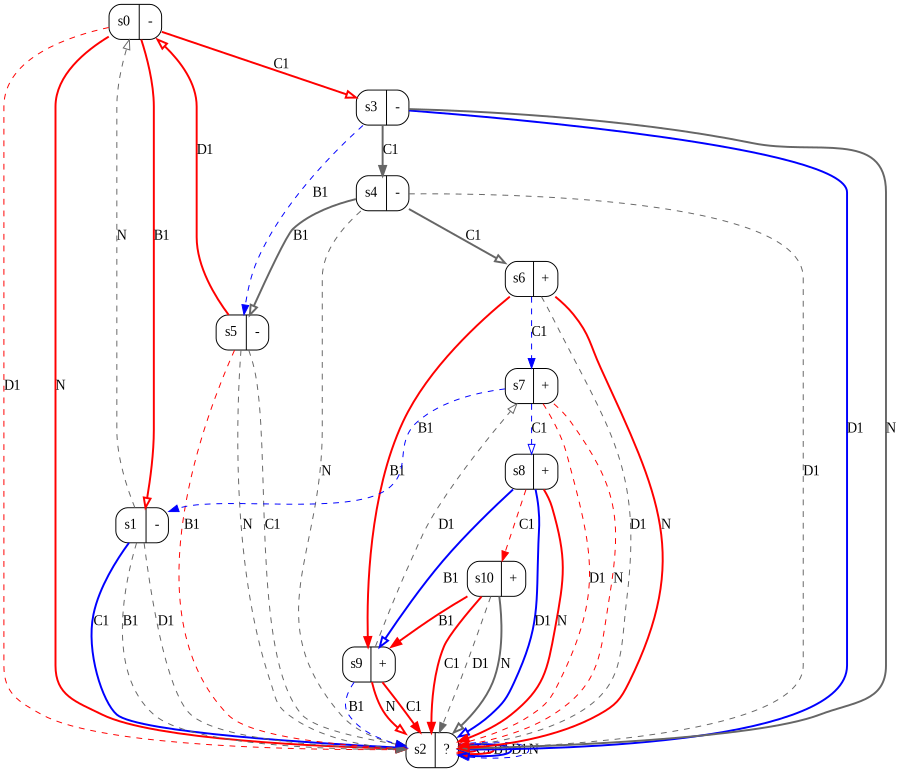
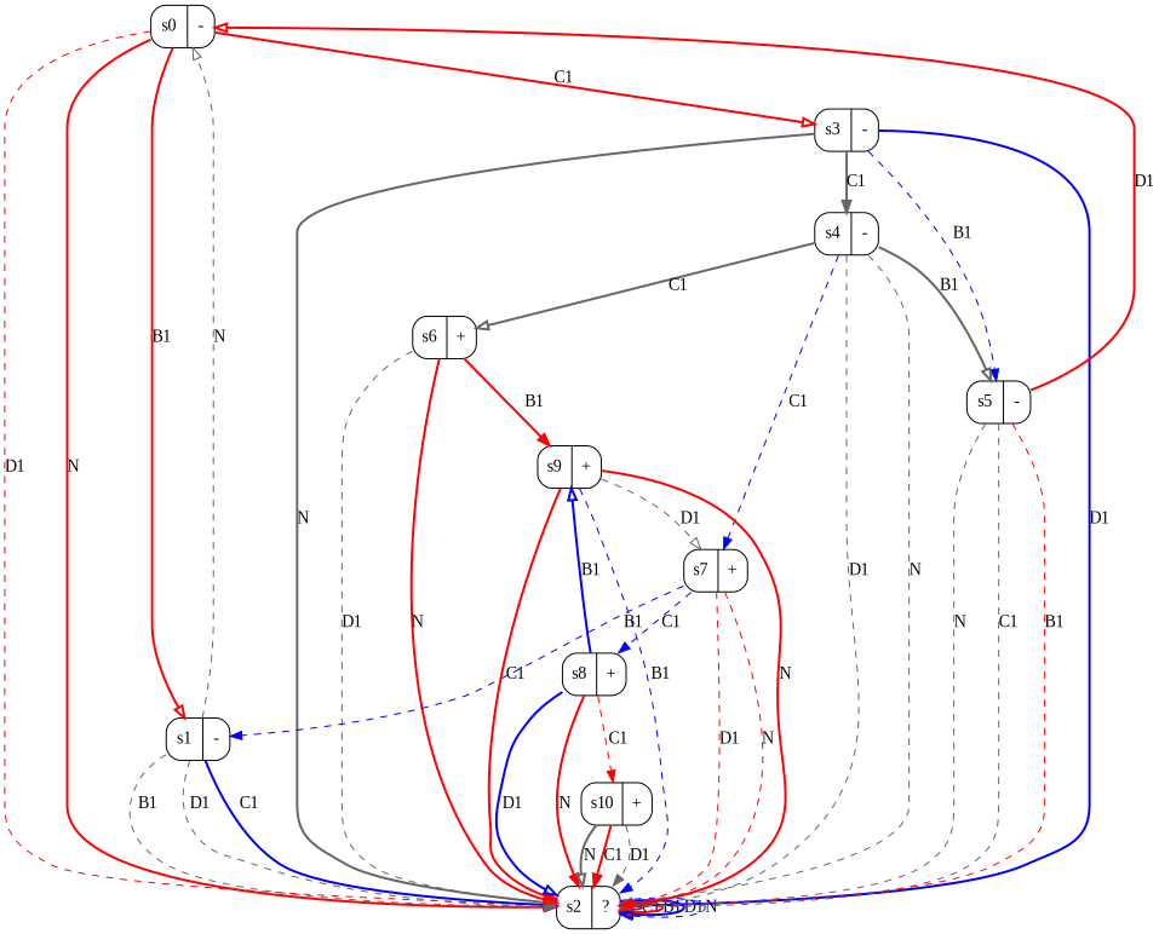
  digraph {
    fontname="Liberation Serif"
    node [fontname="Liberation Serif" shape=record style=rounded]
    edge [arrowhead=onormal color=red fontname="Liberation Serif" style=bold]
    n1 [label="s0|-"]
    n2 [label="s1|-"]
    n3 [label="s2|?"]
    n4 [label="s3|-"]
    n5 [label="s4|-"]
    n6 [label="s5|-"]
    n7 [label="s6|+"]
    n8 [label="s7|+"]
    n9 [label="s9|+"]
    n10 [label="s8|+"]
    n11 [label="s10|+"]
    n1 -> n2 [label=B1]
    n1 -> n3 [arrowhead=normal label=D1 style=dashed]
    n1 -> n3 [label=N]
    n1 -> n4 [label=C1]
    n2 -> n1 [color=gray40 label=N style=dashed]
    n2 -> n3 [arrowhead=normal color=blue label=C1]
    n2 -> n3 [arrowhead=normal color=gray40 label=B1 style=dashed]
    n2 -> n3 [color=gray40 label=D1 style=dashed]
    n3 -> n3 [arrowhead=normal label=C1]
    n3 -> n3 [arrowhead=normal label=B1]
    n3 -> n3 [color=blue label=D1]
    n3 -> n3 [color=blue label=N style=dashed]
    n4 -> n3 [color=blue label=D1]
    n4 -> n3 [arrowhead=normal color=gray40 label=N]
    n4 -> n5 [arrowhead=normal color=gray40 label=C1]
    n4 -> n6 [arrowhead=normal color=blue label=B1 style=dashed]
    n5 -> n3 [arrowhead=normal color=gray40 label=D1 style=dashed]
    n5 -> n3 [arrowhead=normal color=gray40 label=N style=dashed]
    n5 -> n6 [color=gray40 label=B1]
    n5 -> n7 [color=gray40 label=C1]
    n6 -> n1 [label=D1]
    n6 -> n3 [color=gray40 label=C1 style=dashed]
    n6 -> n3 [label=B1 style=dashed]
    n6 -> n3 [arrowhead=normal color=gray40 label=N style=dashed]
    n7 -> n3 [color=gray40 label=D1 style=dashed]
    n7 -> n3 [label=N]
-   n7 -> n8 [arrowhead=normal color=blue label=C1 style=dashed]
+   n5 -> n8 [arrowhead=normal color=blue label=C1 style=dashed]
    n7 -> n9 [arrowhead=normal label=B1]
    n8 -> n2 [arrowhead=normal color=blue label=B1 style=dashed]
    n8 -> n3 [label=D1 style=dashed]
    n8 -> n3 [arrowhead=normal label=N style=dashed]
-   n8 -> n10 [color=blue label=C1 style=dashed]
+   n8 -> n10 [arrowhead=normal color=blue label=C1 style=dashed]
    n9 -> n3 [arrowhead=normal label=C1]
    n9 -> n3 [arrowhead=normal color=blue label=B1 style=dashed]
    n9 -> n3 [label=N]
    n9 -> n8 [color=gray40 label=D1 style=dashed]
    n10 -> n3 [color=blue label=D1]
    n10 -> n3 [arrowhead=normal label=N]
    n10 -> n9 [color=blue label=B1]
    n10 -> n11 [arrowhead=normal label=C1 style=dashed]
    n11 -> n3 [arrowhead=normal label=C1]
    n11 -> n3 [arrowhead=normal color=gray40 label=D1 style=dashed]
    n11 -> n3 [color=gray40 label=N]
-   n11 -> n9 [arrowhead=normal label=B1]
  }
